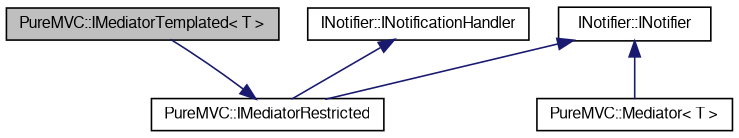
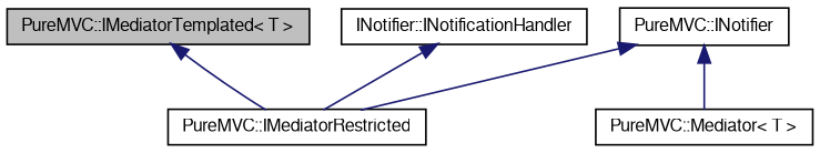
  digraph {
    node [color=black fillcolor=white fontname=FreeSans fontsize=10 shape=record style=filled]
    edge [color=midnightblue dir=back fontname=FreeSans fontsize=10 labelfontname=FreeSans labelfontsize=10 style=solid]
    n1 [fillcolor=grey75 fontcolor=black height=0.2 label="PureMVC::IMediatorTemplated\< T \>" width=0.4]
    n2 [height=0.2 label="PureMVC::Mediator\< T \>" width=0.4]
    n3 [height=0.2 label="PureMVC::IMediatorRestricted" width=0.4]
-   n4 [height=0.2 label="INotifier::INotifier" width=0.4]
+   n4 [height=0.2 label="PureMVC::INotifier" width=0.4]
    n5 [height=0.2 label="INotifier::INotificationHandler" width=0.4]
-   n3 -> n1
+   n1 -> n3
    n4 -> n2
    n4 -> n3
    n5 -> n3
  }
